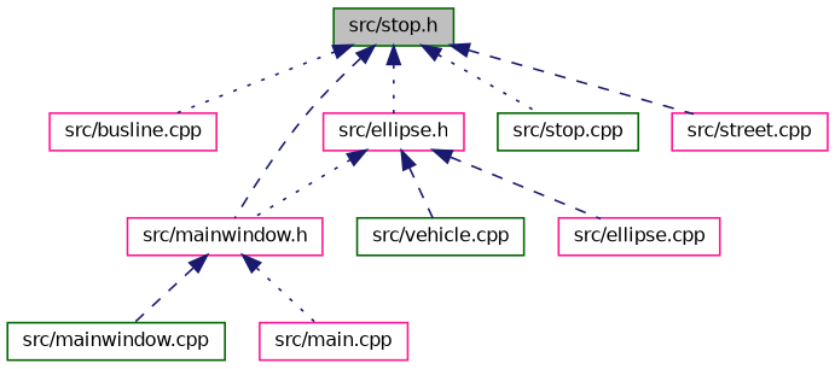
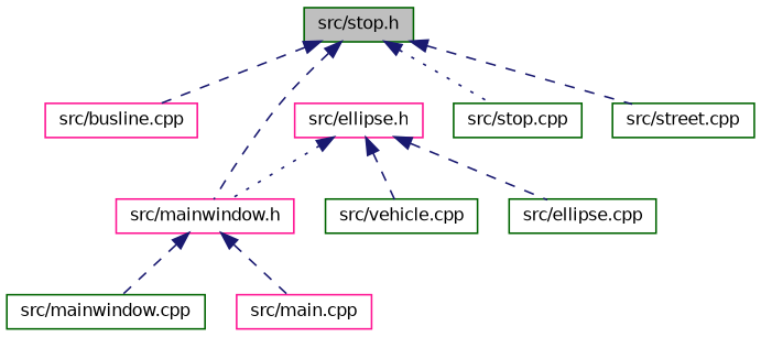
  digraph {
    node [color=deeppink fillcolor=white fontname=Helvetica fontsize=10 shape=record style=filled]
    edge [color=midnightblue dir=back fontname=Helvetica fontsize=10 labelfontname=Helvetica labelfontsize=10 style=dashed]
    n1 [color=darkgreen fillcolor=grey75 fontcolor=black height=0.2 label="src/stop.h" width=0.4]
    n2 [height=0.2 label="src/busline.cpp" width=0.4]
    n3 [height=0.2 label="src/ellipse.h" width=0.4]
    n4 [height=0.2 label="src/mainwindow.h" width=0.4]
    n5 [color=darkgreen height=0.2 label="src/stop.cpp" width=0.4]
-   n6 [height=0.2 label="src/street.cpp" width=0.4]
+   n6 [color=darkgreen height=0.2 label="src/street.cpp" width=0.4]
    n7 [color=darkgreen height=0.2 label="src/vehicle.cpp" width=0.4]
-   n8 [height=0.2 label="src/ellipse.cpp" width=0.4]
+   n8 [color=darkgreen height=0.2 label="src/ellipse.cpp" width=0.4]
    n9 [color=darkgreen height=0.2 label="src/mainwindow.cpp" width=0.4]
    n10 [height=0.2 label="src/main.cpp" width=0.4]
-   n1 -> n2 [style=dotted]
-   n1 -> n3 [style=dotted]
+   n1 -> n2
    n1 -> n4
    n1 -> n5 [style=dotted]
    n1 -> n6
    n3 -> n4 [style=dotted]
    n3 -> n7
    n3 -> n8
    n4 -> n9
-   n4 -> n10 [style=dotted]
+   n4 -> n10
  }
